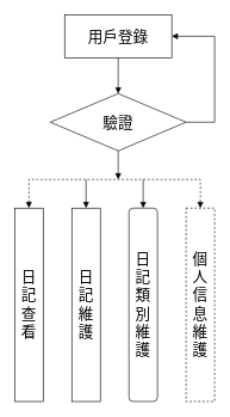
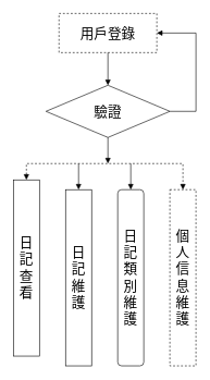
  <mxCell id="0" />
  <mxCell id="1" parent="0" />
- <mxCell id="2" value="&lt;font style=&quot;font-size: 21px;&quot;&gt;用戶登錄&lt;/font&gt;" style="rounded=0;whiteSpace=wrap;html=1;" vertex="1" parent="1"><mxGeometry x="90" y="20" width="150" height="60" as="geometry" /></mxCell>
+ <mxCell id="2" value="&lt;font style=&quot;font-size: 21px;&quot;&gt;用戶登錄&lt;/font&gt;" style="rounded=0;whiteSpace=wrap;html=1;dashed=1;" vertex="1" parent="1"><mxGeometry x="90" y="20" width="150" height="60" as="geometry" /></mxCell>
  <mxCell id="3" value="" style="endArrow=block;html=1;rounded=0;exitX=0.5;exitY=1;exitDx=0;exitDy=0;endFill=1;" edge="1" parent="1" source="2"><mxGeometry width="50" height="50" relative="1" as="geometry"><mxPoint x="80" y="290" as="sourcePoint" /><mxPoint x="165" y="130" as="targetPoint" /></mxGeometry></mxCell>
  <mxCell id="4" value="&lt;font style=&quot;font-size: 21px;&quot;&gt;驗證&lt;/font&gt;" style="rhombus;whiteSpace=wrap;html=1;" vertex="1" parent="1"><mxGeometry x="70" y="130" width="190" height="80" as="geometry" /></mxCell>
  <mxCell id="5" value="" style="endArrow=block;html=1;rounded=0;entryX=1;entryY=0.5;entryDx=0;entryDy=0;endFill=1;" edge="1" parent="1" target="2"><mxGeometry width="50" height="50" relative="1" as="geometry"><mxPoint x="260" y="170" as="sourcePoint" /><mxPoint x="330" y="180" as="targetPoint" /><Array as="points"><mxPoint x="300" y="170" /><mxPoint x="300" y="50" /></Array></mxGeometry></mxCell>
  <mxCell id="6" value="" style="endArrow=block;html=1;rounded=0;exitX=0.5;exitY=1;exitDx=0;exitDy=0;endFill=1;" edge="1" parent="1" source="4"><mxGeometry width="50" height="50" relative="1" as="geometry"><mxPoint x="80" y="280" as="sourcePoint" /><mxPoint x="165" y="250" as="targetPoint" /></mxGeometry></mxCell>
  <mxCell id="7" value="" style="endArrow=block;startArrow=block;html=1;rounded=0;endFill=1;startFill=1;exitX=0.5;exitY=0;exitDx=0;exitDy=0;entryX=0.5;entryY=0;entryDx=0;entryDy=0;dashed=1;" edge="1" parent="1" source="10" target="13"><mxGeometry width="50" height="50" relative="1" as="geometry"><mxPoint x="45" y="290" as="sourcePoint" /><mxPoint x="285" y="290" as="targetPoint" /><Array as="points"><mxPoint x="40" y="250" /><mxPoint x="155" y="250" /><mxPoint x="280" y="250" /></Array></mxGeometry></mxCell>
  <mxCell id="8" value="" style="endArrow=block;html=1;rounded=0;endFill=1;" edge="1" parent="1"><mxGeometry width="50" height="50" relative="1" as="geometry"><mxPoint x="120" y="250" as="sourcePoint" /><mxPoint x="120" y="290" as="targetPoint" /></mxGeometry></mxCell>
  <mxCell id="9" value="" style="endArrow=block;html=1;rounded=0;endFill=1;entryX=0.5;entryY=0;entryDx=0;entryDy=0;" edge="1" parent="1" target="12"><mxGeometry width="50" height="50" relative="1" as="geometry"><mxPoint x="200" y="250" as="sourcePoint" /><mxPoint x="210" y="290" as="targetPoint" /></mxGeometry></mxCell>
- <mxCell id="10" value="&lt;font style=&quot;font-size: 21px;&quot;&gt;日記查看&lt;/font&gt;" style="rounded=0;whiteSpace=wrap;html=1;fontFamily=Verdana;" vertex="1" parent="1"><mxGeometry x="20" y="290" width="40" height="270" as="geometry" /></mxCell>
+ <mxCell id="10" value="&lt;font style=&quot;font-size: 21px;&quot;&gt;日記查看&lt;/font&gt;" style="rounded=0;whiteSpace=wrap;html=1;fontFamily=Verdana;" vertex="1" parent="1"><mxGeometry x="20" y="275" width="40" height="270" as="geometry" /></mxCell>
  <mxCell id="11" value="&lt;font style=&quot;font-size: 21px;&quot;&gt;日記維護&lt;/font&gt;" style="rounded=0;whiteSpace=wrap;html=1;fontFamily=Verdana;" vertex="1" parent="1"><mxGeometry x="100" y="290" width="40" height="270" as="geometry" /></mxCell>
  <mxCell id="12" value="&lt;font style=&quot;font-size: 21px;&quot;&gt;日記類別維護&lt;/font&gt;" style="whiteSpace=wrap;html=1;fontFamily=Verdana;rounded=1;" vertex="1" parent="1"><mxGeometry x="180" y="290" width="40" height="270" as="geometry" /></mxCell>
  <mxCell id="13" value="&lt;font style=&quot;font-size: 21px;&quot;&gt;個人信息維護&lt;/font&gt;" style="rounded=0;whiteSpace=wrap;html=1;fontFamily=Verdana;dashed=1;" vertex="1" parent="1"><mxGeometry x="260" y="290" width="40" height="270" as="geometry" /></mxCell>
